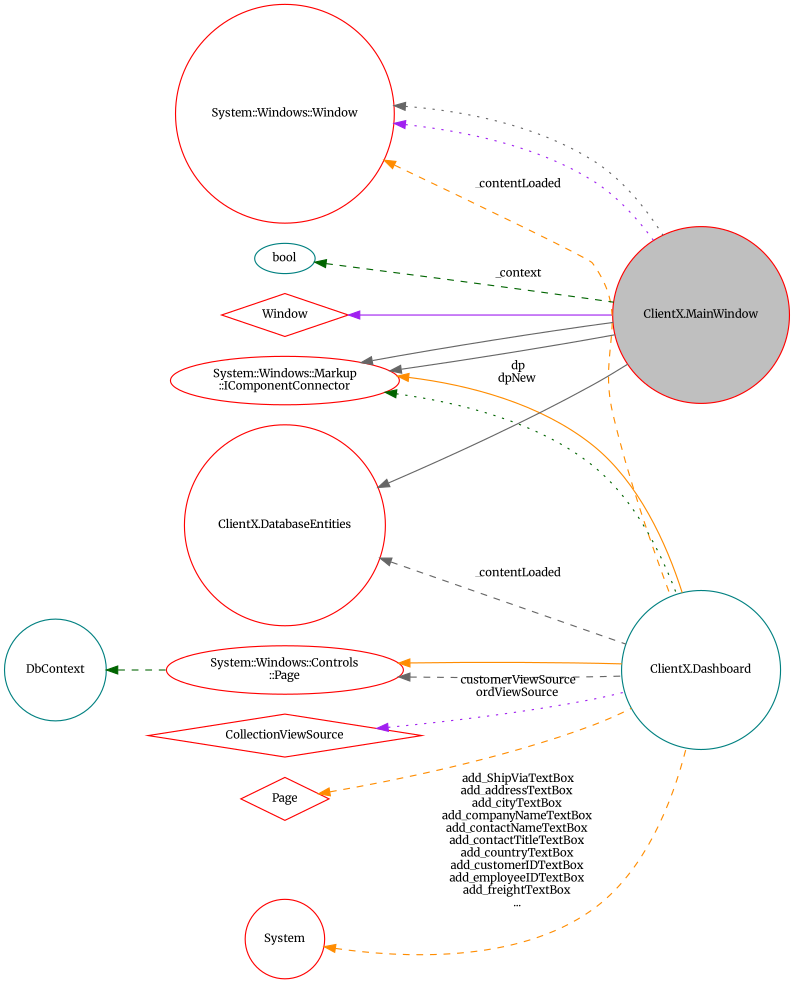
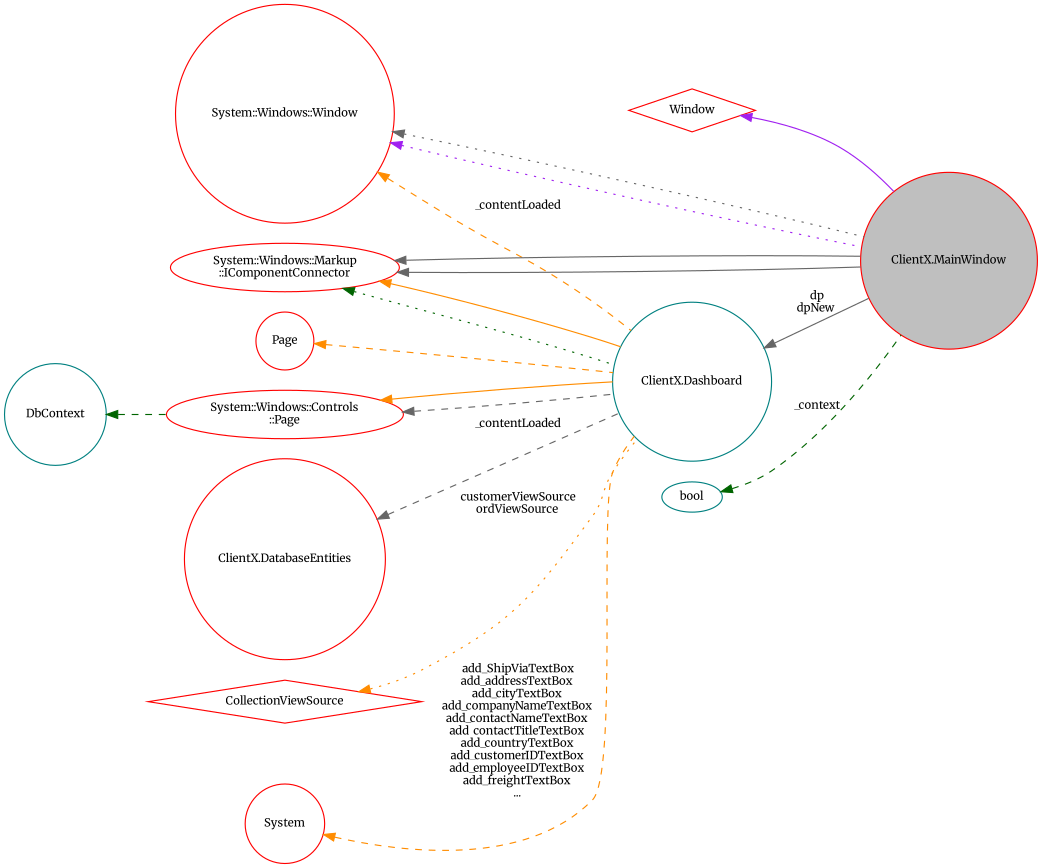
  digraph {
    fontname=Merriweather
    rankdir=LR
    node [color=red fillcolor=white fontname=Merriweather fontsize=10 shape=circle style=filled]
    edge [color=gray40 dir=back fontname=Merriweather fontsize=10 labelfontname=Helvetica labelfontsize=10 style=dashed]
    n1 [fillcolor=grey75 fontcolor=black height=0.2 label="ClientX.MainWindow" width=0.4]
    n2 [height=0.2 label=Window shape=diamond width=0.4]
    n3 [height=0.2 label="System::Windows::Window" width=0.4]
    n4 [color=teal height=0.2 label="ClientX.Dashboard" width=0.4]
    n5 [height=0.2 label="System::Windows::Markup\l::IComponentConnector" shape=ellipse width=0.4]
-   n6 [height=0.2 label=Page shape=diamond width=0.4]
+   n6 [height=0.2 label=Page width=0.4]
    n7 [height=0.2 label="System::Windows::Controls\l::Page" shape=ellipse width=0.4]
    n8 [height=0.2 label="ClientX.DatabaseEntities" width=0.4]
    n9 [color=teal height=0.2 label=DbContext width=0.4]
    n10 [height=0.2 label=CollectionViewSource shape=diamond width=0.4]
    n11 [height=0.2 label=System width=0.4]
    n12 [color=teal height=0.2 label=bool shape=ellipse width=0.4]
    n2 -> n1 [color=purple style=solid]
    n3 -> n1 [color=purple style=dotted]
    n3 -> n1 [style=dotted]
    n3 -> n4 [color=darkorange label=" _contentLoaded"]
-   n8 -> n1 [label=" dp\ndpNew" style=solid]
+   n4 -> n1 [label=" dp\ndpNew" style=solid]
    n5 -> n1 [style=solid]
    n5 -> n1 [style=solid]
    n5 -> n4 [color=darkgreen style=dotted]
    n5 -> n4 [color=darkorange style=solid]
    n6 -> n4 [color=darkorange]
    n7 -> n4
    n7 -> n4 [color=darkorange style=solid]
    n8 -> n4 [label=" _contentLoaded"]
    n9 -> n7 [color=darkgreen]
-   n10 -> n4 [color=purple label=" customerViewSource\nordViewSource" style=dotted]
+   n10 -> n4 [color=darkorange label=" customerViewSource\nordViewSource" style=dotted]
    n11 -> n4 [color=darkorange label=" add_ShipViaTextBox\nadd_addressTextBox\nadd_cityTextBox\nadd_companyNameTextBox\nadd_contactNameTextBox\nadd_contactTitleTextBox\nadd_countryTextBox\nadd_customerIDTextBox\nadd_employeeIDTextBox\nadd_freightTextBox\n..."]
    n12 -> n1 [color=darkgreen label=" _context"]
  }
